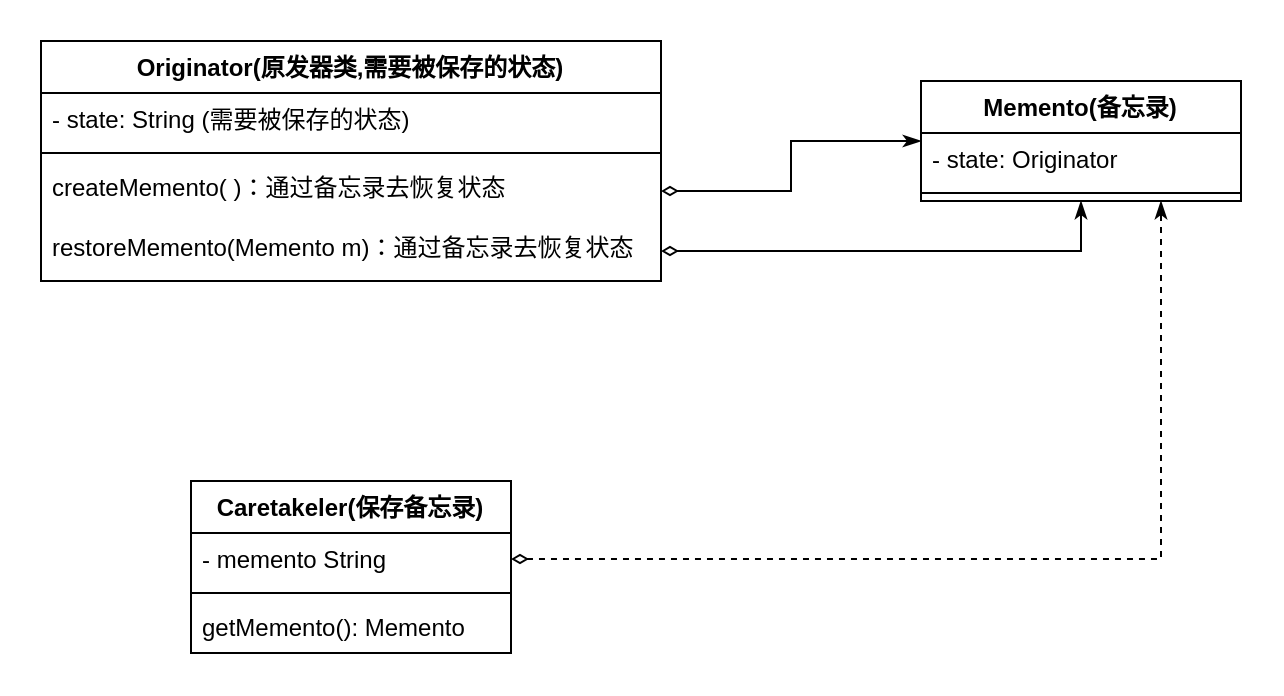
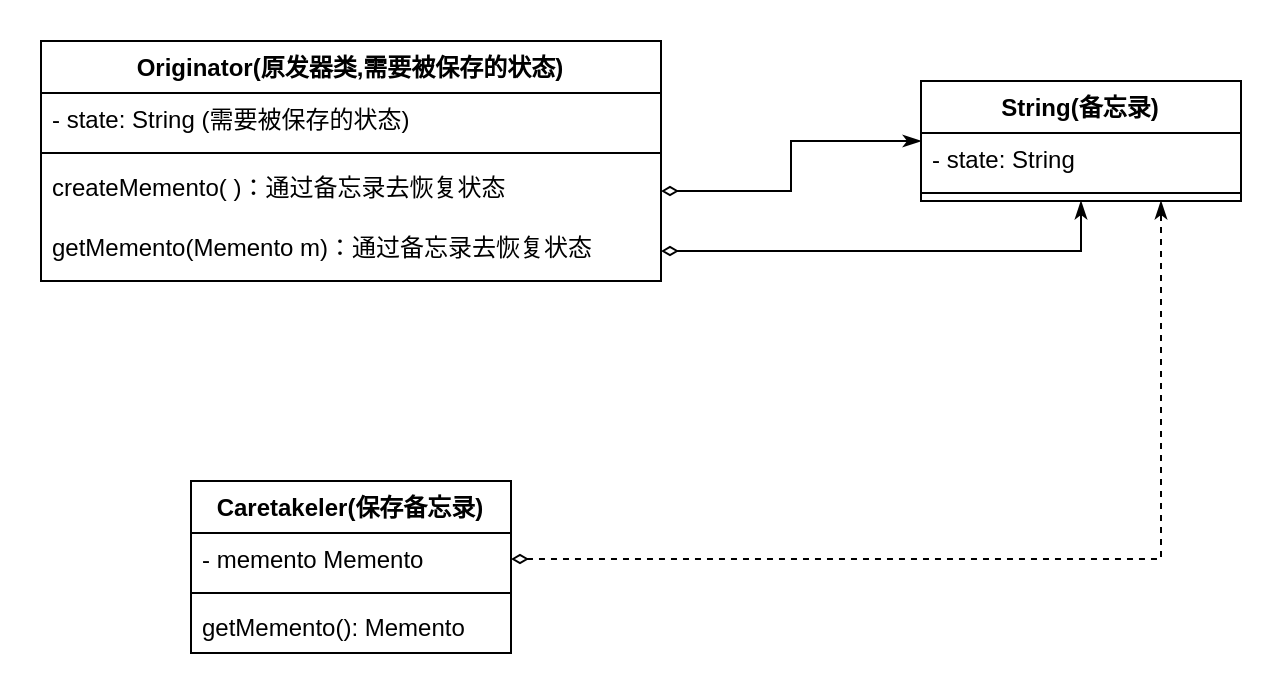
  <mxCell id="0" />
  <mxCell id="1" parent="0" />
  <mxCell id="2" value="Originator(原发器类,需要被保存的状态)" style="swimlane;fontStyle=1;align=center;verticalAlign=top;childLayout=stackLayout;horizontal=1;startSize=26;horizontalStack=0;resizeParent=1;resizeParentMax=0;resizeLast=0;collapsible=1;marginBottom=0;" vertex="1" parent="1"><mxGeometry x="20" y="20" width="310" height="120" as="geometry" /></mxCell>
  <mxCell id="3" value="- state: String (需要被保存的状态)" style="text;strokeColor=none;fillColor=none;align=left;verticalAlign=top;spacingLeft=4;spacingRight=4;overflow=hidden;rotatable=0;points=[[0,0.5],[1,0.5]];portConstraint=eastwest;" vertex="1" parent="2"><mxGeometry y="26" width="310" height="26" as="geometry" /></mxCell>
  <mxCell id="4" value="" style="line;strokeWidth=1;fillColor=none;align=left;verticalAlign=middle;spacingTop=-1;spacingLeft=3;spacingRight=3;rotatable=0;labelPosition=right;points=[];portConstraint=eastwest;" vertex="1" parent="2"><mxGeometry y="52" width="310" height="8" as="geometry" /></mxCell>
  <mxCell id="5" value="createMemento( )：通过备忘录去恢复状态" style="text;strokeColor=none;fillColor=none;align=left;verticalAlign=top;spacingLeft=4;spacingRight=4;overflow=hidden;rotatable=0;points=[[0,0.5],[1,0.5]];portConstraint=eastwest;" vertex="1" parent="2"><mxGeometry y="60" width="310" height="30" as="geometry" /></mxCell>
- <mxCell id="6" value="restoreMemento(Memento m)：通过备忘录去恢复状态" style="text;strokeColor=none;fillColor=none;align=left;verticalAlign=top;spacingLeft=4;spacingRight=4;overflow=hidden;rotatable=0;points=[[0,0.5],[1,0.5]];portConstraint=eastwest;" vertex="1" parent="2"><mxGeometry y="90" width="310" height="30" as="geometry" /></mxCell>
- <mxCell id="7" value="Memento(备忘录)" style="swimlane;fontStyle=1;align=center;verticalAlign=top;childLayout=stackLayout;horizontal=1;startSize=26;horizontalStack=0;resizeParent=1;resizeParentMax=0;resizeLast=0;collapsible=1;marginBottom=0;" vertex="1" parent="1"><mxGeometry x="460" y="40" width="160" height="60" as="geometry" /></mxCell>
- <mxCell id="8" value="- state: Originator" style="text;strokeColor=none;fillColor=none;align=left;verticalAlign=top;spacingLeft=4;spacingRight=4;overflow=hidden;rotatable=0;points=[[0,0.5],[1,0.5]];portConstraint=eastwest;" vertex="1" parent="7"><mxGeometry y="26" width="160" height="26" as="geometry" /></mxCell>
+ <mxCell id="6" value="getMemento(Memento m)：通过备忘录去恢复状态" style="text;strokeColor=none;fillColor=none;align=left;verticalAlign=top;spacingLeft=4;spacingRight=4;overflow=hidden;rotatable=0;points=[[0,0.5],[1,0.5]];portConstraint=eastwest;" vertex="1" parent="2"><mxGeometry y="90" width="310" height="30" as="geometry" /></mxCell>
+ <mxCell id="7" value="String(备忘录)" style="swimlane;fontStyle=1;align=center;verticalAlign=top;childLayout=stackLayout;horizontal=1;startSize=26;horizontalStack=0;resizeParent=1;resizeParentMax=0;resizeLast=0;collapsible=1;marginBottom=0;" vertex="1" parent="1"><mxGeometry x="460" y="40" width="160" height="60" as="geometry" /></mxCell>
+ <mxCell id="8" value="- state: String" style="text;strokeColor=none;fillColor=none;align=left;verticalAlign=top;spacingLeft=4;spacingRight=4;overflow=hidden;rotatable=0;points=[[0,0.5],[1,0.5]];portConstraint=eastwest;" vertex="1" parent="7"><mxGeometry y="26" width="160" height="26" as="geometry" /></mxCell>
  <mxCell id="9" value="" style="line;strokeWidth=1;fillColor=none;align=left;verticalAlign=middle;spacingTop=-1;spacingLeft=3;spacingRight=3;rotatable=0;labelPosition=right;points=[];portConstraint=eastwest;" vertex="1" parent="7"><mxGeometry y="52" width="160" height="8" as="geometry" /></mxCell>
  <mxCell id="10" style="edgeStyle=orthogonalEdgeStyle;rounded=0;orthogonalLoop=1;jettySize=auto;html=1;exitX=1;exitY=0.5;exitDx=0;exitDy=0;entryX=0;entryY=0.5;entryDx=0;entryDy=0;endArrow=classicThin;endFill=1;startArrow=diamondThin;startFill=0;" edge="1" parent="1" source="5" target="7"><mxGeometry relative="1" as="geometry" /></mxCell>
  <mxCell id="11" style="edgeStyle=orthogonalEdgeStyle;rounded=0;orthogonalLoop=1;jettySize=auto;html=1;exitX=1;exitY=0.5;exitDx=0;exitDy=0;entryX=0.5;entryY=1;entryDx=0;entryDy=0;startArrow=diamondThin;startFill=0;endArrow=classicThin;endFill=1;" edge="1" parent="1" source="6" target="7"><mxGeometry relative="1" as="geometry" /></mxCell>
  <mxCell id="12" value="Caretakeler(保存备忘录)" style="swimlane;fontStyle=1;align=center;verticalAlign=top;childLayout=stackLayout;horizontal=1;startSize=26;horizontalStack=0;resizeParent=1;resizeParentMax=0;resizeLast=0;collapsible=1;marginBottom=0;" vertex="1" parent="1"><mxGeometry x="95" y="240" width="160" height="86" as="geometry" /></mxCell>
- <mxCell id="13" value="- memento String" style="text;strokeColor=none;fillColor=none;align=left;verticalAlign=top;spacingLeft=4;spacingRight=4;overflow=hidden;rotatable=0;points=[[0,0.5],[1,0.5]];portConstraint=eastwest;" vertex="1" parent="12"><mxGeometry y="26" width="160" height="26" as="geometry" /></mxCell>
+ <mxCell id="13" value="- memento Memento" style="text;strokeColor=none;fillColor=none;align=left;verticalAlign=top;spacingLeft=4;spacingRight=4;overflow=hidden;rotatable=0;points=[[0,0.5],[1,0.5]];portConstraint=eastwest;" vertex="1" parent="12"><mxGeometry y="26" width="160" height="26" as="geometry" /></mxCell>
  <mxCell id="14" value="" style="line;strokeWidth=1;fillColor=none;align=left;verticalAlign=middle;spacingTop=-1;spacingLeft=3;spacingRight=3;rotatable=0;labelPosition=right;points=[];portConstraint=eastwest;" vertex="1" parent="12"><mxGeometry y="52" width="160" height="8" as="geometry" /></mxCell>
  <mxCell id="15" value="getMemento(): Memento" style="text;strokeColor=none;fillColor=none;align=left;verticalAlign=top;spacingLeft=4;spacingRight=4;overflow=hidden;rotatable=0;points=[[0,0.5],[1,0.5]];portConstraint=eastwest;" vertex="1" parent="12"><mxGeometry y="60" width="160" height="26" as="geometry" /></mxCell>
  <mxCell id="16" style="edgeStyle=orthogonalEdgeStyle;rounded=0;orthogonalLoop=1;jettySize=auto;html=1;exitX=1;exitY=0.5;exitDx=0;exitDy=0;entryX=0.75;entryY=1;entryDx=0;entryDy=0;startArrow=diamondThin;startFill=0;endArrow=classicThin;endFill=1;dashed=1;" edge="1" parent="1" source="13" target="7"><mxGeometry relative="1" as="geometry" /></mxCell>
